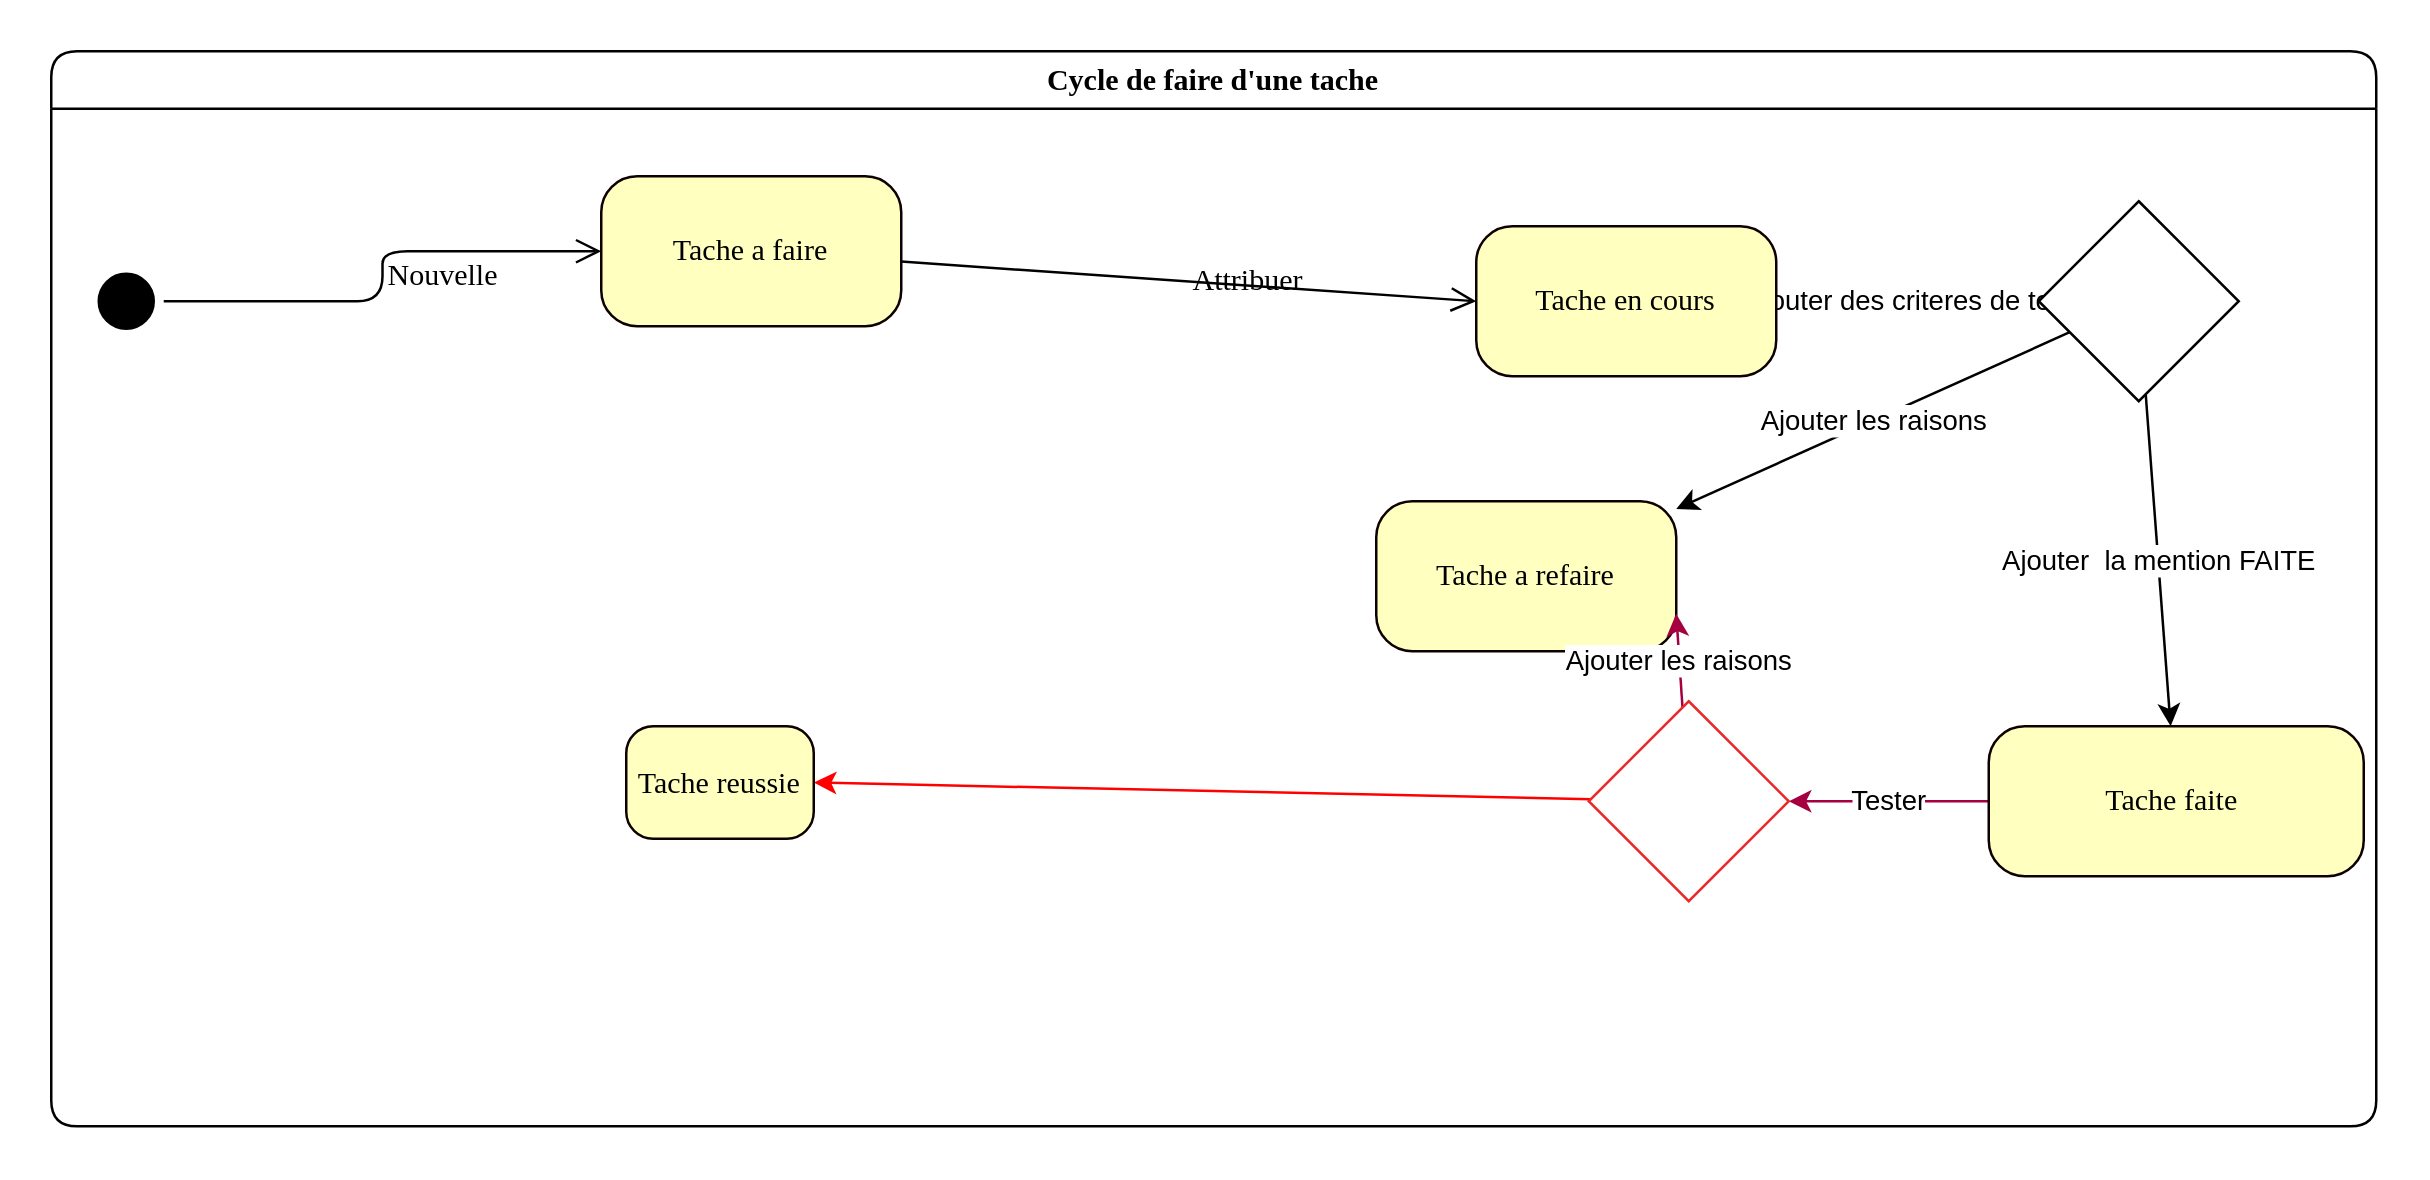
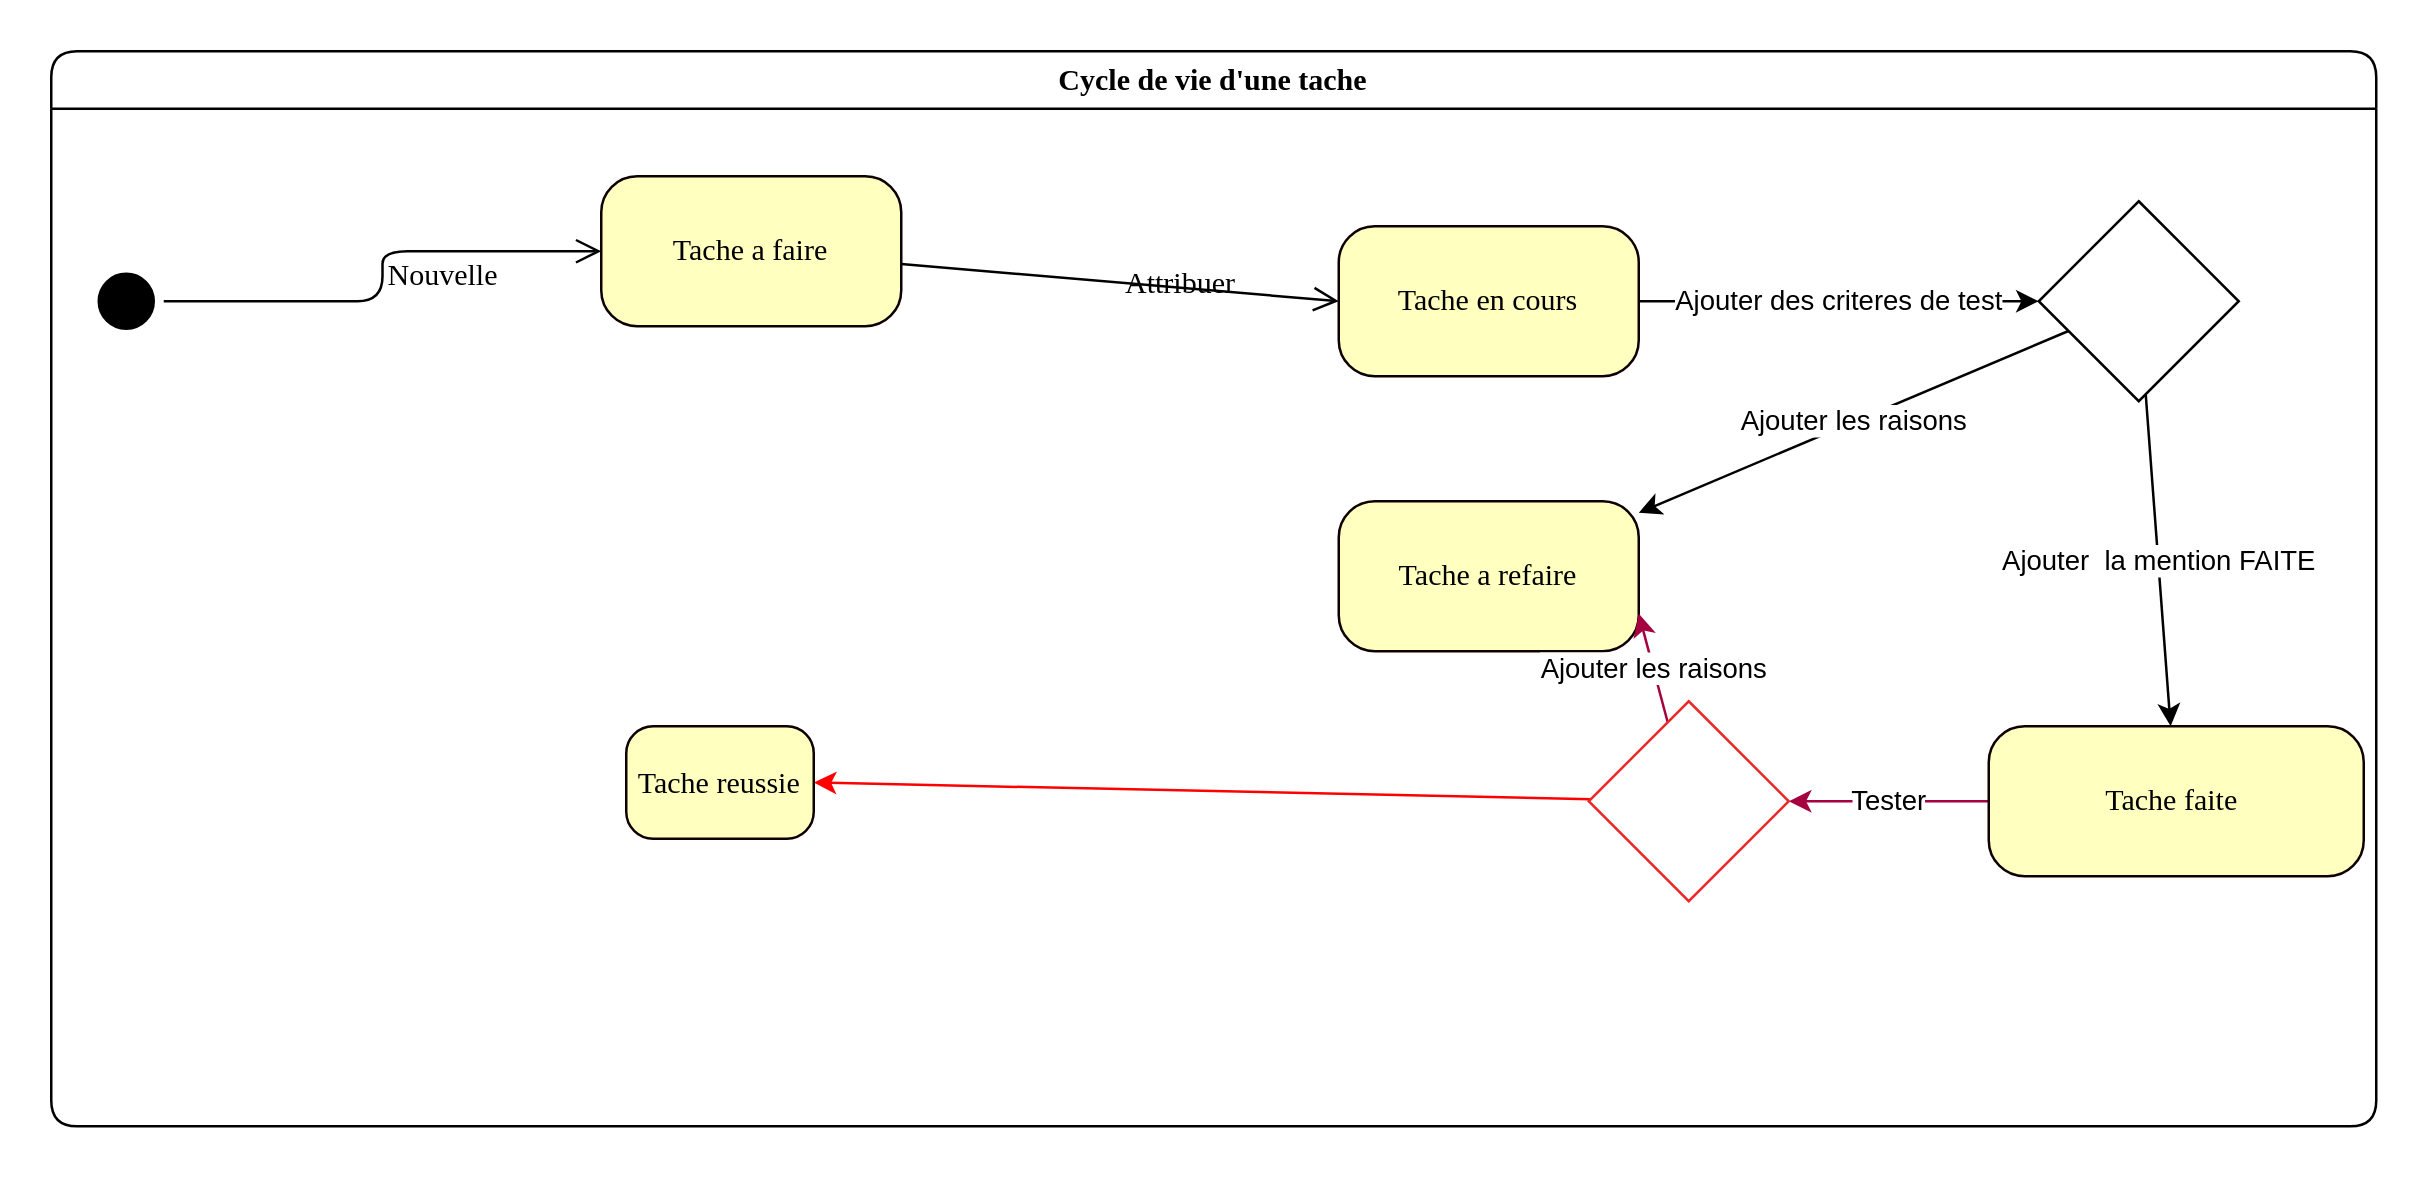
  <mxCell id="0" />
  <mxCell id="1" parent="0" />
  <mxCell id="2" value="Tache a faire" style="rounded=1;whiteSpace=wrap;html=1;arcSize=24;fillColor=#ffffc0;strokeColor=#0f0000;shadow=0;comic=0;labelBackgroundColor=none;fontFamily=Verdana;fontSize=12;fontColor=#000000;align=center;" parent="1" vertex="1"><mxGeometry x="240" y="70" width="120" height="60" as="geometry" /></mxCell>
- <mxCell id="3" value="Cycle de faire d'une tache" style="swimlane;whiteSpace=wrap;html=1;rounded=1;shadow=0;comic=0;labelBackgroundColor=none;strokeWidth=1;fontFamily=Verdana;fontSize=12;align=center;" parent="1" vertex="1"><mxGeometry x="20" y="20" width="930" height="430" as="geometry" /></mxCell>
+ <mxCell id="3" value="Cycle de vie d'une tache" style="swimlane;whiteSpace=wrap;html=1;rounded=1;shadow=0;comic=0;labelBackgroundColor=none;strokeWidth=1;fontFamily=Verdana;fontSize=12;align=center;" parent="1" vertex="1"><mxGeometry x="20" y="20" width="930" height="430" as="geometry" /></mxCell>
  <mxCell id="4" value="" style="ellipse;html=1;shape=startState;fillColor=#000000;strokeColor=#000000;rounded=1;shadow=0;comic=0;labelBackgroundColor=none;fontFamily=Verdana;fontSize=12;fontColor=#000000;align=center;direction=south;" parent="3" vertex="1"><mxGeometry x="15" y="85" width="30" height="30" as="geometry" /></mxCell>
  <mxCell id="5" value="Ajouter des criteres de test" style="rounded=0;orthogonalLoop=1;jettySize=auto;html=1;" edge="1" parent="3" source="6" target="7"><mxGeometry relative="1" as="geometry" /></mxCell>
- <mxCell id="6" value="Tache en cours" style="rounded=1;whiteSpace=wrap;html=1;arcSize=24;fillColor=#ffffc0;strokeColor=#0f0000;shadow=0;comic=0;labelBackgroundColor=none;fontFamily=Verdana;fontSize=12;fontColor=#000000;align=center;" parent="3" vertex="1"><mxGeometry x="570" y="70" width="120" height="60" as="geometry" /></mxCell>
+ <mxCell id="6" value="Tache en cours" style="rounded=1;whiteSpace=wrap;html=1;arcSize=24;fillColor=#ffffc0;strokeColor=#0f0000;shadow=0;comic=0;labelBackgroundColor=none;fontFamily=Verdana;fontSize=12;fontColor=#000000;align=center;" parent="3" vertex="1"><mxGeometry x="515" y="70" width="120" height="60" as="geometry" /></mxCell>
  <mxCell id="7" value="" style="rhombus;whiteSpace=wrap;html=1;" vertex="1" parent="3"><mxGeometry x="795" y="60" width="80" height="80" as="geometry" /></mxCell>
- <mxCell id="8" value="Tache a refaire" style="rounded=1;whiteSpace=wrap;html=1;arcSize=24;fillColor=#ffffc0;strokeColor=#0f0000;shadow=0;comic=0;labelBackgroundColor=none;fontFamily=Verdana;fontSize=12;fontColor=#000000;align=center;" parent="3" vertex="1"><mxGeometry x="530" y="180" width="120" height="60" as="geometry" /></mxCell>
+ <mxCell id="8" value="Tache a refaire" style="rounded=1;whiteSpace=wrap;html=1;arcSize=24;fillColor=#ffffc0;strokeColor=#0f0000;shadow=0;comic=0;labelBackgroundColor=none;fontFamily=Verdana;fontSize=12;fontColor=#000000;align=center;" parent="3" vertex="1"><mxGeometry x="515" y="180" width="120" height="60" as="geometry" /></mxCell>
  <mxCell id="9" value="Ajouter les raisons" style="rounded=0;orthogonalLoop=1;jettySize=auto;html=1;" edge="1" parent="3" source="7" target="8"><mxGeometry relative="1" as="geometry"><mxPoint x="675" y="260" as="targetPoint" /></mxGeometry></mxCell>
  <mxCell id="10" value="Tester" style="edgeStyle=orthogonalEdgeStyle;rounded=0;orthogonalLoop=1;jettySize=auto;html=1;fillColor=#d80073;strokeColor=#A50040;" edge="1" parent="3" source="11" target="15"><mxGeometry relative="1" as="geometry" /></mxCell>
  <mxCell id="11" value="Tache faite&amp;nbsp;" style="rounded=1;whiteSpace=wrap;html=1;arcSize=24;fillColor=#ffffc0;strokeColor=#0f0000;shadow=0;comic=0;labelBackgroundColor=none;fontFamily=Verdana;fontSize=12;fontColor=#000000;align=center;" parent="3" vertex="1"><mxGeometry x="775" y="270" width="150" height="60" as="geometry" /></mxCell>
  <mxCell id="12" value="Ajouter&amp;nbsp; la mention FAITE" style="rounded=0;orthogonalLoop=1;jettySize=auto;html=1;" edge="1" parent="3" source="7" target="11"><mxGeometry relative="1" as="geometry" /></mxCell>
  <mxCell id="13" value="Ajouter les raisons" style="rounded=0;orthogonalLoop=1;jettySize=auto;html=1;entryX=1;entryY=0.75;entryDx=0;entryDy=0;fillColor=#d80073;strokeColor=#A50040;" edge="1" parent="3" source="15" target="8"><mxGeometry relative="1" as="geometry" /></mxCell>
  <mxCell id="14" style="rounded=0;orthogonalLoop=1;jettySize=auto;html=1;entryX=1;entryY=0.5;entryDx=0;entryDy=0;fillColor=#a20025;strokeColor=#FF0000;" edge="1" parent="3" source="15" target="16"><mxGeometry relative="1" as="geometry" /></mxCell>
  <mxCell id="15" value="" style="rhombus;whiteSpace=wrap;html=1;strokeColor=#ea2a2a;" vertex="1" parent="3"><mxGeometry x="615" y="260" width="80" height="80" as="geometry" /></mxCell>
  <mxCell id="16" value="Tache reussie" style="rounded=1;whiteSpace=wrap;html=1;arcSize=24;fillColor=#ffffc0;strokeColor=#0f0000;shadow=0;comic=0;labelBackgroundColor=none;fontFamily=Verdana;fontSize=12;fontColor=#000000;align=center;" parent="3" vertex="1"><mxGeometry x="230" y="270" width="75" height="45" as="geometry" /></mxCell>
  <mxCell id="17" value="Nouvelle" style="edgeStyle=orthogonalEdgeStyle;html=1;labelBackgroundColor=none;endArrow=open;endSize=8;strokeColor=#000000;fontFamily=Verdana;fontSize=12;align=left;" parent="1" source="4" target="2" edge="1"><mxGeometry relative="1" as="geometry" /></mxCell>
  <mxCell id="18" value="Attribuer" style="html=1;labelBackgroundColor=none;endArrow=open;endSize=8;strokeColor=#000000;fontFamily=Verdana;fontSize=12;align=left;entryX=0;entryY=0.5;" parent="1" source="2" target="6" edge="1"><mxGeometry relative="1" as="geometry" /></mxCell>
